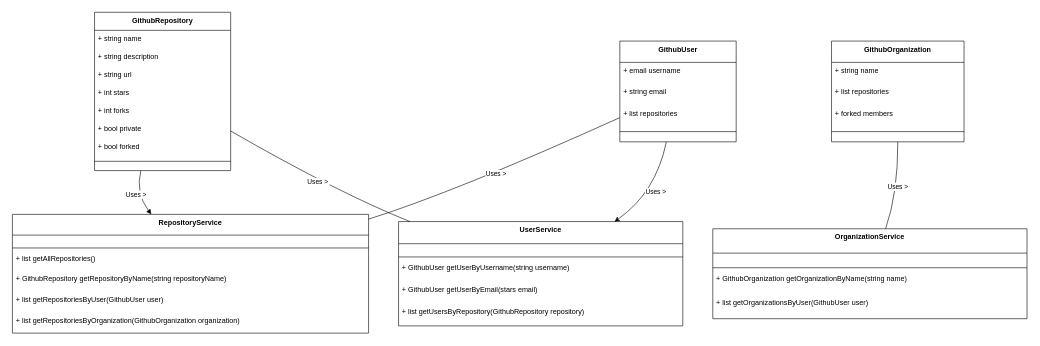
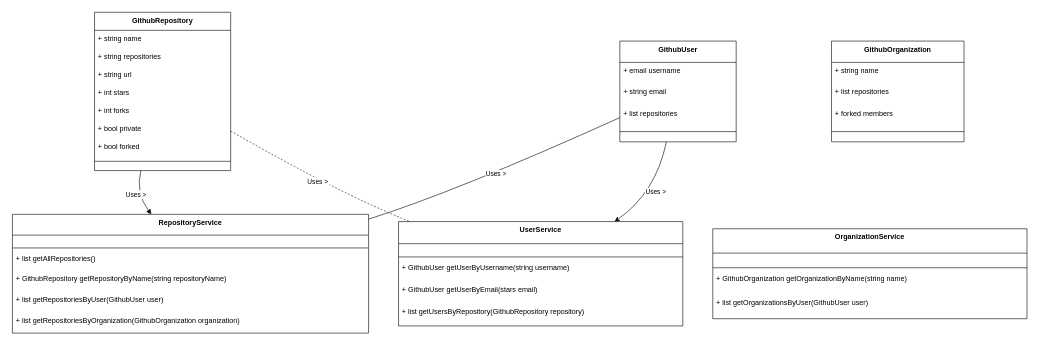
  <mxCell id="0" />
  <mxCell id="1" parent="0" />
  <mxCell id="2" value="GithubRepository" style="swimlane;fontStyle=1;align=center;verticalAlign=top;childLayout=stackLayout;horizontal=1;startSize=30.118;horizontalStack=0;resizeParent=1;resizeParentMax=0;resizeLast=0;collapsible=0;marginBottom=0;" vertex="1" parent="1"><mxGeometry x="157" y="20" width="227" height="264" as="geometry" /></mxCell>
  <mxCell id="3" value="+ string name" style="text;strokeColor=none;fillColor=none;align=left;verticalAlign=top;spacingLeft=4;spacingRight=4;overflow=hidden;rotatable=0;points=[[0,0.5],[1,0.5]];portConstraint=eastwest;" vertex="1" parent="2"><mxGeometry y="30" width="227" height="30" as="geometry" /></mxCell>
- <mxCell id="4" value="+ string description" style="text;strokeColor=none;fillColor=none;align=left;verticalAlign=top;spacingLeft=4;spacingRight=4;overflow=hidden;rotatable=0;points=[[0,0.5],[1,0.5]];portConstraint=eastwest;" vertex="1" parent="2"><mxGeometry y="60" width="227" height="30" as="geometry" /></mxCell>
+ <mxCell id="4" value="+ string repositories" style="text;strokeColor=none;fillColor=none;align=left;verticalAlign=top;spacingLeft=4;spacingRight=4;overflow=hidden;rotatable=0;points=[[0,0.5],[1,0.5]];portConstraint=eastwest;" vertex="1" parent="2"><mxGeometry y="60" width="227" height="30" as="geometry" /></mxCell>
  <mxCell id="5" value="+ string url" style="text;strokeColor=none;fillColor=none;align=left;verticalAlign=top;spacingLeft=4;spacingRight=4;overflow=hidden;rotatable=0;points=[[0,0.5],[1,0.5]];portConstraint=eastwest;" vertex="1" parent="2"><mxGeometry y="90" width="227" height="30" as="geometry" /></mxCell>
  <mxCell id="6" value="+ int stars" style="text;strokeColor=none;fillColor=none;align=left;verticalAlign=top;spacingLeft=4;spacingRight=4;overflow=hidden;rotatable=0;points=[[0,0.5],[1,0.5]];portConstraint=eastwest;" vertex="1" parent="2"><mxGeometry y="120" width="227" height="30" as="geometry" /></mxCell>
  <mxCell id="7" value="+ int forks" style="text;strokeColor=none;fillColor=none;align=left;verticalAlign=top;spacingLeft=4;spacingRight=4;overflow=hidden;rotatable=0;points=[[0,0.5],[1,0.5]];portConstraint=eastwest;" vertex="1" parent="2"><mxGeometry y="151" width="227" height="30" as="geometry" /></mxCell>
  <mxCell id="8" value="+ bool private" style="text;strokeColor=none;fillColor=none;align=left;verticalAlign=top;spacingLeft=4;spacingRight=4;overflow=hidden;rotatable=0;points=[[0,0.5],[1,0.5]];portConstraint=eastwest;" vertex="1" parent="2"><mxGeometry y="181" width="227" height="30" as="geometry" /></mxCell>
  <mxCell id="9" value="+ bool forked" style="text;strokeColor=none;fillColor=none;align=left;verticalAlign=top;spacingLeft=4;spacingRight=4;overflow=hidden;rotatable=0;points=[[0,0.5],[1,0.5]];portConstraint=eastwest;" vertex="1" parent="2"><mxGeometry y="211" width="227" height="30" as="geometry" /></mxCell>
  <mxCell id="10" style="line;strokeWidth=1;fillColor=none;align=left;verticalAlign=middle;spacingTop=-1;spacingLeft=3;spacingRight=3;rotatable=0;labelPosition=right;points=[];portConstraint=eastwest;strokeColor=inherit;" vertex="1" parent="2"><mxGeometry y="241" width="227" height="15" as="geometry" /></mxCell>
  <mxCell id="11" value="GithubUser" style="swimlane;fontStyle=1;align=center;verticalAlign=top;childLayout=stackLayout;horizontal=1;startSize=35.556;horizontalStack=0;resizeParent=1;resizeParentMax=0;resizeLast=0;collapsible=0;marginBottom=0;" vertex="1" parent="1"><mxGeometry x="1033" y="68" width="194" height="168" as="geometry" /></mxCell>
  <mxCell id="12" value="+ email username" style="text;strokeColor=none;fillColor=none;align=left;verticalAlign=top;spacingLeft=4;spacingRight=4;overflow=hidden;rotatable=0;points=[[0,0.5],[1,0.5]];portConstraint=eastwest;" vertex="1" parent="11"><mxGeometry y="36" width="194" height="36" as="geometry" /></mxCell>
  <mxCell id="13" value="+ string email" style="text;strokeColor=none;fillColor=none;align=left;verticalAlign=top;spacingLeft=4;spacingRight=4;overflow=hidden;rotatable=0;points=[[0,0.5],[1,0.5]];portConstraint=eastwest;" vertex="1" parent="11"><mxGeometry y="71" width="194" height="36" as="geometry" /></mxCell>
  <mxCell id="14" value="+ list repositories" style="text;strokeColor=none;fillColor=none;align=left;verticalAlign=top;spacingLeft=4;spacingRight=4;overflow=hidden;rotatable=0;points=[[0,0.5],[1,0.5]];portConstraint=eastwest;" vertex="1" parent="11"><mxGeometry y="107" width="194" height="36" as="geometry" /></mxCell>
  <mxCell id="15" style="line;strokeWidth=1;fillColor=none;align=left;verticalAlign=middle;spacingTop=-1;spacingLeft=3;spacingRight=3;rotatable=0;labelPosition=right;points=[];portConstraint=eastwest;strokeColor=inherit;" vertex="1" parent="11"><mxGeometry y="142" width="194" height="18" as="geometry" /></mxCell>
  <mxCell id="16" value="GithubOrganization" style="swimlane;fontStyle=1;align=center;verticalAlign=top;childLayout=stackLayout;horizontal=1;startSize=35.556;horizontalStack=0;resizeParent=1;resizeParentMax=0;resizeLast=0;collapsible=0;marginBottom=0;" vertex="1" parent="1"><mxGeometry x="1386" y="68" width="221" height="168" as="geometry" /></mxCell>
  <mxCell id="17" value="+ string name" style="text;strokeColor=none;fillColor=none;align=left;verticalAlign=top;spacingLeft=4;spacingRight=4;overflow=hidden;rotatable=0;points=[[0,0.5],[1,0.5]];portConstraint=eastwest;" vertex="1" parent="16"><mxGeometry y="36" width="221" height="36" as="geometry" /></mxCell>
  <mxCell id="18" value="+ list repositories" style="text;strokeColor=none;fillColor=none;align=left;verticalAlign=top;spacingLeft=4;spacingRight=4;overflow=hidden;rotatable=0;points=[[0,0.5],[1,0.5]];portConstraint=eastwest;" vertex="1" parent="16"><mxGeometry y="71" width="221" height="36" as="geometry" /></mxCell>
  <mxCell id="19" value="+ forked members" style="text;strokeColor=none;fillColor=none;align=left;verticalAlign=top;spacingLeft=4;spacingRight=4;overflow=hidden;rotatable=0;points=[[0,0.5],[1,0.5]];portConstraint=eastwest;" vertex="1" parent="16"><mxGeometry y="107" width="221" height="36" as="geometry" /></mxCell>
  <mxCell id="20" style="line;strokeWidth=1;fillColor=none;align=left;verticalAlign=middle;spacingTop=-1;spacingLeft=3;spacingRight=3;rotatable=0;labelPosition=right;points=[];portConstraint=eastwest;strokeColor=inherit;" vertex="1" parent="16"><mxGeometry y="142" width="221" height="18" as="geometry" /></mxCell>
  <mxCell id="21" value="RepositoryService" style="swimlane;fontStyle=1;align=center;verticalAlign=top;childLayout=stackLayout;horizontal=1;startSize=34.545;horizontalStack=0;resizeParent=1;resizeParentMax=0;resizeLast=0;collapsible=0;marginBottom=0;" vertex="1" parent="1"><mxGeometry x="20" y="357" width="594" height="198" as="geometry" /></mxCell>
  <mxCell id="22" style="line;strokeWidth=1;fillColor=none;align=left;verticalAlign=middle;spacingTop=-1;spacingLeft=3;spacingRight=3;rotatable=0;labelPosition=right;points=[];portConstraint=eastwest;strokeColor=inherit;" vertex="1" parent="21"><mxGeometry y="52" width="594" height="8" as="geometry" /></mxCell>
  <mxCell id="23" value="+ list getAllRepositories()" style="text;strokeColor=none;fillColor=none;align=left;verticalAlign=top;spacingLeft=4;spacingRight=4;overflow=hidden;rotatable=0;points=[[0,0.5],[1,0.5]];portConstraint=eastwest;" vertex="1" parent="21"><mxGeometry y="60" width="594" height="35" as="geometry" /></mxCell>
  <mxCell id="24" value="+ GithubRepository getRepositoryByName(string repositoryName)" style="text;strokeColor=none;fillColor=none;align=left;verticalAlign=top;spacingLeft=4;spacingRight=4;overflow=hidden;rotatable=0;points=[[0,0.5],[1,0.5]];portConstraint=eastwest;" vertex="1" parent="21"><mxGeometry y="94" width="594" height="35" as="geometry" /></mxCell>
  <mxCell id="25" value="+ list getRepositoriesByUser(GithubUser user)" style="text;strokeColor=none;fillColor=none;align=left;verticalAlign=top;spacingLeft=4;spacingRight=4;overflow=hidden;rotatable=0;points=[[0,0.5],[1,0.5]];portConstraint=eastwest;" vertex="1" parent="21"><mxGeometry y="129" width="594" height="35" as="geometry" /></mxCell>
  <mxCell id="26" value="+ list getRepositoriesByOrganization(GithubOrganization organization)" style="text;strokeColor=none;fillColor=none;align=left;verticalAlign=top;spacingLeft=4;spacingRight=4;overflow=hidden;rotatable=0;points=[[0,0.5],[1,0.5]];portConstraint=eastwest;" vertex="1" parent="21"><mxGeometry y="163" width="594" height="35" as="geometry" /></mxCell>
  <mxCell id="27" value="UserService" style="swimlane;fontStyle=1;align=center;verticalAlign=top;childLayout=stackLayout;horizontal=1;startSize=36.889;horizontalStack=0;resizeParent=1;resizeParentMax=0;resizeLast=0;collapsible=0;marginBottom=0;" vertex="1" parent="1"><mxGeometry x="664" y="369" width="474" height="174" as="geometry" /></mxCell>
  <mxCell id="28" style="line;strokeWidth=1;fillColor=none;align=left;verticalAlign=middle;spacingTop=-1;spacingLeft=3;spacingRight=3;rotatable=0;labelPosition=right;points=[];portConstraint=eastwest;strokeColor=inherit;" vertex="1" parent="27"><mxGeometry y="55" width="474" height="8" as="geometry" /></mxCell>
  <mxCell id="29" value="+ GithubUser getUserByUsername(string username)" style="text;strokeColor=none;fillColor=none;align=left;verticalAlign=top;spacingLeft=4;spacingRight=4;overflow=hidden;rotatable=0;points=[[0,0.5],[1,0.5]];portConstraint=eastwest;" vertex="1" parent="27"><mxGeometry y="63" width="474" height="37" as="geometry" /></mxCell>
  <mxCell id="30" value="+ GithubUser getUserByEmail(stars email)" style="text;strokeColor=none;fillColor=none;align=left;verticalAlign=top;spacingLeft=4;spacingRight=4;overflow=hidden;rotatable=0;points=[[0,0.5],[1,0.5]];portConstraint=eastwest;" vertex="1" parent="27"><mxGeometry y="100" width="474" height="37" as="geometry" /></mxCell>
  <mxCell id="31" value="+ list getUsersByRepository(GithubRepository repository)" style="text;strokeColor=none;fillColor=none;align=left;verticalAlign=top;spacingLeft=4;spacingRight=4;overflow=hidden;rotatable=0;points=[[0,0.5],[1,0.5]];portConstraint=eastwest;" vertex="1" parent="27"><mxGeometry y="137" width="474" height="37" as="geometry" /></mxCell>
  <mxCell id="32" value="OrganizationService" style="swimlane;fontStyle=1;align=center;verticalAlign=top;childLayout=stackLayout;horizontal=1;startSize=40.571;horizontalStack=0;resizeParent=1;resizeParentMax=0;resizeLast=0;collapsible=0;marginBottom=0;" vertex="1" parent="1"><mxGeometry x="1188" y="381" width="524" height="150" as="geometry" /></mxCell>
  <mxCell id="33" style="line;strokeWidth=1;fillColor=none;align=left;verticalAlign=middle;spacingTop=-1;spacingLeft=3;spacingRight=3;rotatable=0;labelPosition=right;points=[];portConstraint=eastwest;strokeColor=inherit;" vertex="1" parent="32"><mxGeometry y="61" width="524" height="8" as="geometry" /></mxCell>
  <mxCell id="34" value="+ GithubOrganization getOrganizationByName(string name)" style="text;strokeColor=none;fillColor=none;align=left;verticalAlign=top;spacingLeft=4;spacingRight=4;overflow=hidden;rotatable=0;points=[[0,0.5],[1,0.5]];portConstraint=eastwest;" vertex="1" parent="32"><mxGeometry y="69" width="524" height="41" as="geometry" /></mxCell>
  <mxCell id="35" value="+ list getOrganizationsByUser(GithubUser user)" style="text;strokeColor=none;fillColor=none;align=left;verticalAlign=top;spacingLeft=4;spacingRight=4;overflow=hidden;rotatable=0;points=[[0,0.5],[1,0.5]];portConstraint=eastwest;" vertex="1" parent="32"><mxGeometry y="109" width="524" height="41" as="geometry" /></mxCell>
  <mxCell id="36" value="Uses &gt;" style="curved=1;startArrow=none;endArrow=block;exitX=0.34;exitY=1;entryX=0.39;entryY=0;" edge="1" parent="1" source="2" target="21"><mxGeometry relative="1" as="geometry"><Array as="points"><mxPoint x="225" y="321" /></Array></mxGeometry></mxCell>
  <mxCell id="37" value="Uses &gt;" style="curved=1;startArrow=none;endArrow=none;exitX=0;exitY=0.76;entryX=1;entryY=0.04;" edge="1" parent="1" source="11" target="21"><mxGeometry relative="1" as="geometry"><Array as="points"><mxPoint x="755" y="321" /></Array></mxGeometry></mxCell>
  <mxCell id="38" value="Uses &gt;" style="curved=1;startArrow=none;endArrow=classic;exitX=0.4;exitY=1;entryX=0.76;entryY=0;" edge="1" parent="1" source="11" target="27"><mxGeometry relative="1" as="geometry"><Array as="points"><mxPoint x="1093" y="321" /></Array></mxGeometry></mxCell>
- <mxCell id="39" value="Uses &gt;" style="curved=1;startArrow=none;endArrow=none;exitX=1;exitY=0.75;entryX=0.04;entryY=0;" edge="1" parent="1" source="2" target="27"><mxGeometry relative="1" as="geometry"><Array as="points"><mxPoint x="563" y="321" /></Array></mxGeometry></mxCell>
- <mxCell id="40" value="Uses &gt;" style="curved=1;startArrow=none;endArrow=none;exitX=0.5;exitY=1;entryX=0.55;entryY=0;" edge="1" parent="1" source="16" target="32"><mxGeometry relative="1" as="geometry"><Array as="points"><mxPoint x="1497" y="321" /></Array></mxGeometry></mxCell>
+ <mxCell id="39" value="Uses &gt;" style="curved=1;startArrow=none;endArrow=none;exitX=1;exitY=0.75;entryX=0.04;entryY=0;dashed=1;" edge="1" parent="1" source="2" target="27"><mxGeometry relative="1" as="geometry"><Array as="points"><mxPoint x="563" y="321" /></Array></mxGeometry></mxCell>
